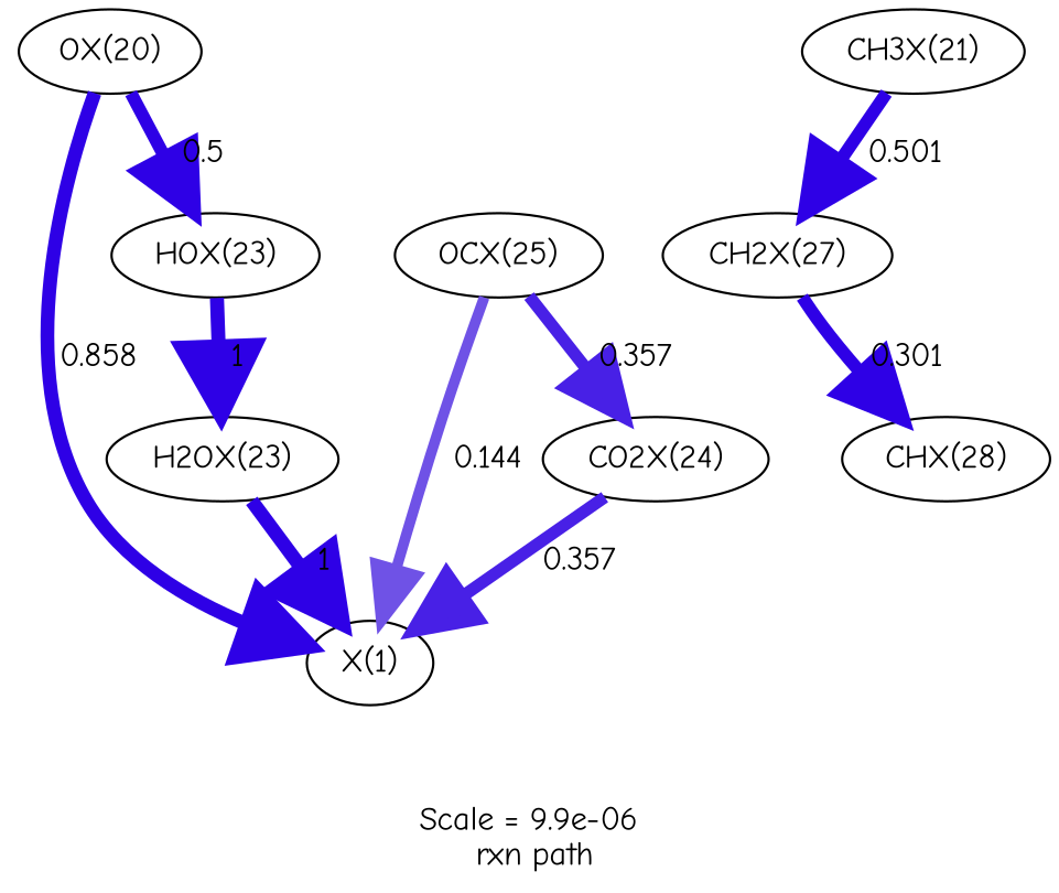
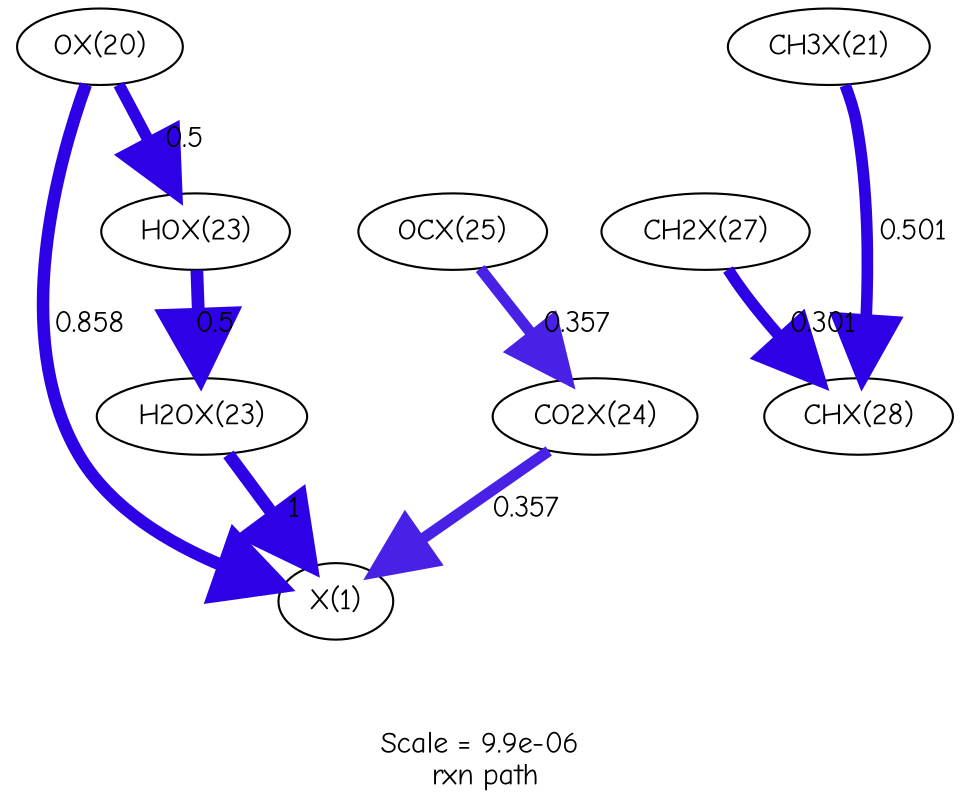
  digraph {
    fontname="Comic Neue"
    label="Scale = 9.9e-06\l rxn path"
    node [fontname="Comic Neue"]
    edge [arrowsize=2.74 color="0.7, 1, 0.9" fontname="Comic Neue" penwidth=5.48]
    n1 [label="OX(20)"]
    n2 [label="X(1)"]
    n3 [label="HOX(23)"]
    n4 [label="H2OX(23)"]
    n5 [label="OCX(25)"]
    n6 [label="CO2X(24)"]
    n7 [label="CH3X(21)"]
    n8 [label="CH2X(27)"]
    n9 [label="CHX(28)"]
    n1 -> n2 [arrowsize=2.94 color="0.7, 1.36, 0.9" label=" 0.858" penwidth=5.88]
    n1 -> n3 [label=" 0.5"]
-   n3 -> n4 [arrowsize=3 color="0.7, 1.5, 0.9" label=" 1" penwidth=6]
+   n3 -> n4 [arrowsize=3 color="0.7, 1.5, 0.9" label=" 0.5" penwidth=6]
    n4 -> n2 [arrowsize=3 color="0.7, 1.5, 0.9" label=" 1" penwidth=6]
-   n5 -> n2 [arrowsize=2.27 color="0.7, 0.644, 0.9" label=" 0.144" penwidth=4.54]
    n5 -> n6 [arrowsize=2.61 color="0.7, 0.857, 0.9" label=" 0.357" penwidth=5.22]
    n6 -> n2 [arrowsize=2.61 color="0.7, 0.857, 0.9" label=" 0.357" penwidth=5.22]
-   n7 -> n8 [label=" 0.501"]
+   n7 -> n9 [label=" 0.501"]
    n8 -> n9 [label=" 0.301"]
  }
